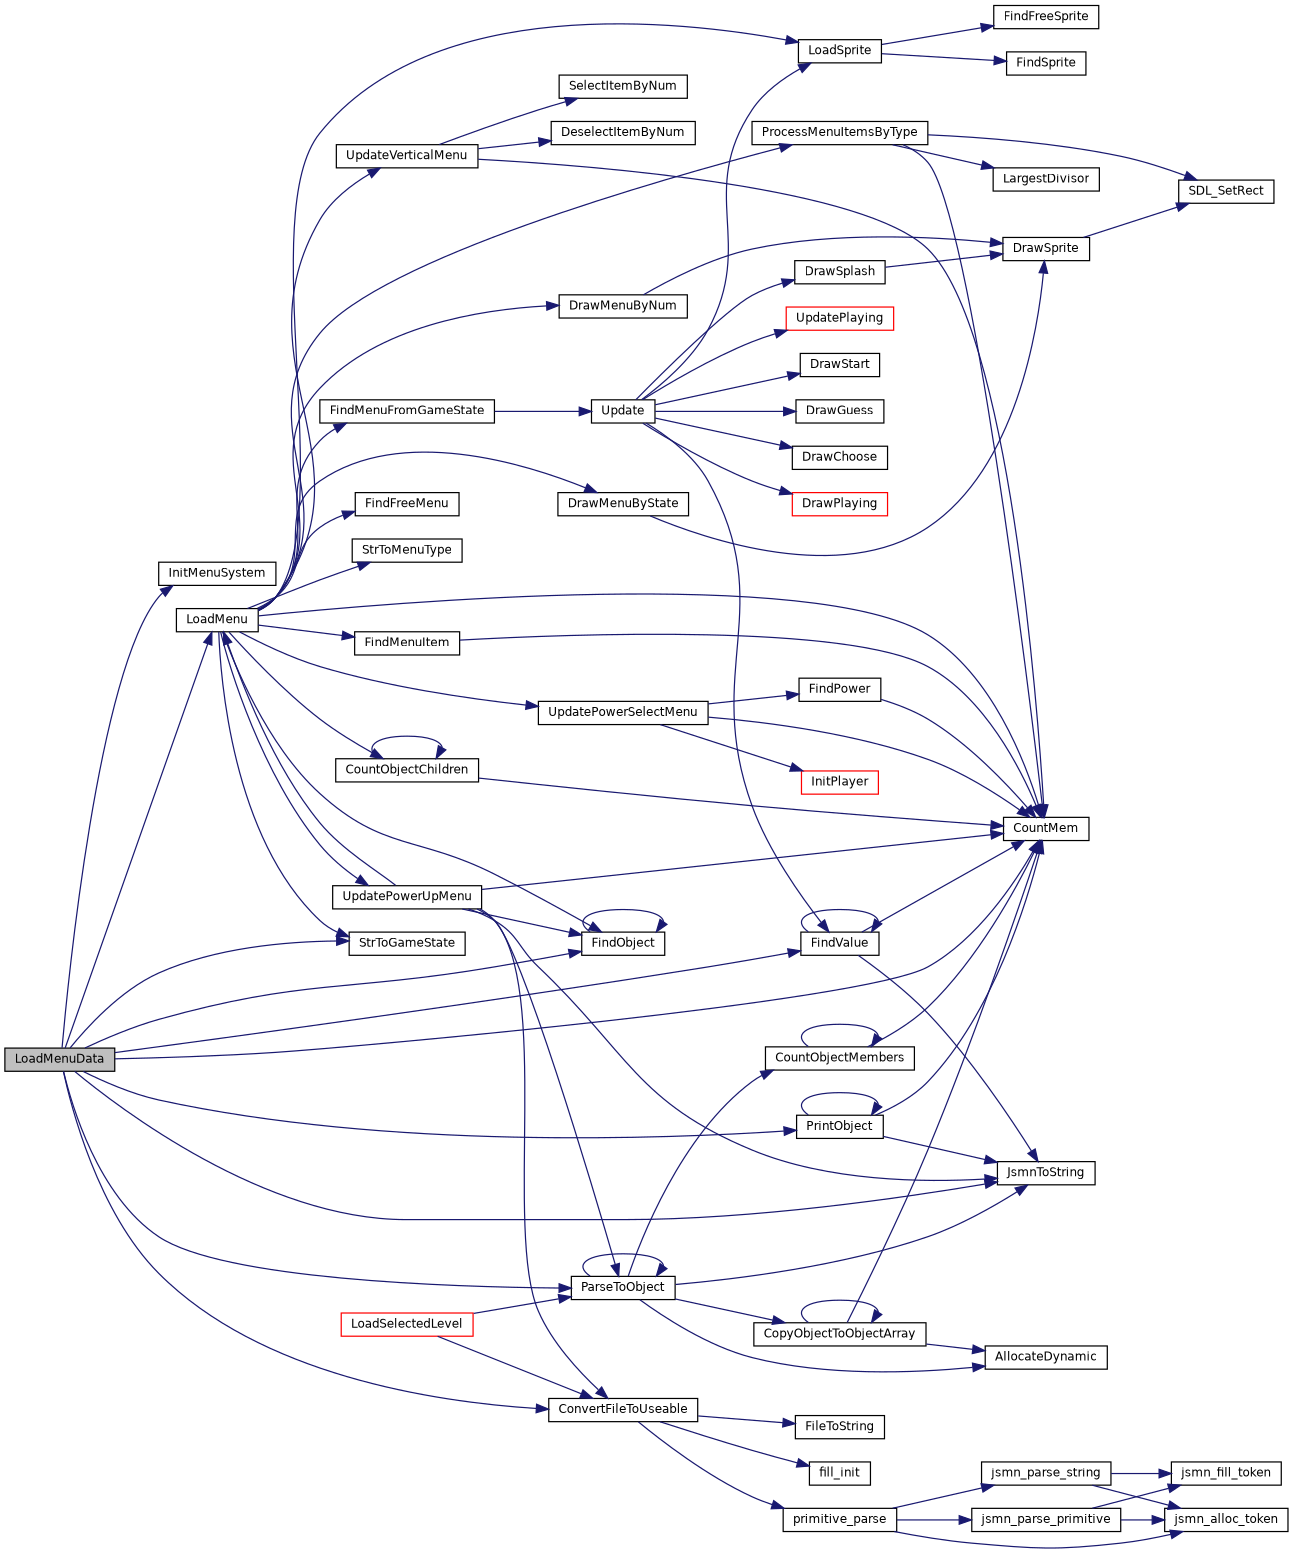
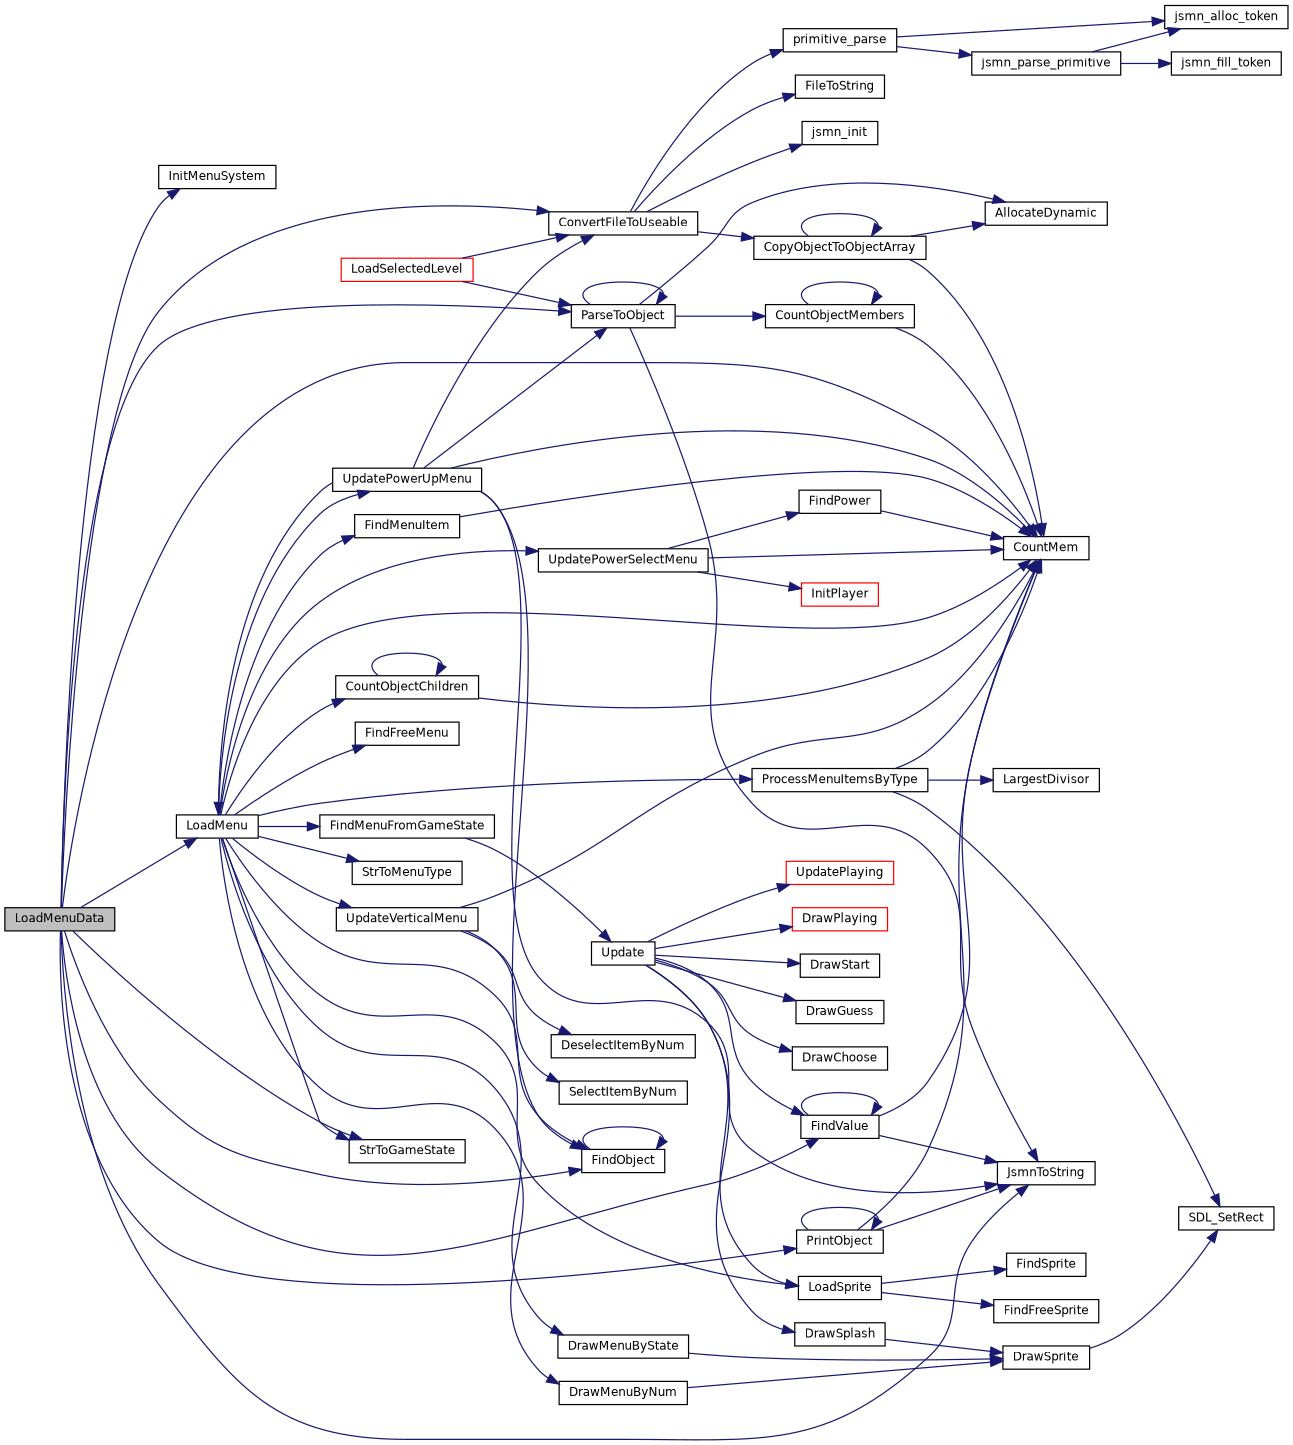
  digraph {
    rankdir=LR
    node [color=black fillcolor=white fontname=Helvetica fontsize=10 shape=record style=filled]
    edge [color=midnightblue fontname=Helvetica fontsize=10 labelfontname=Helvetica labelfontsize=10 style=solid]
    n1 [fillcolor=grey75 fontcolor=black height=0.2 label=LoadMenuData width=0.4]
    n2 [height=0.2 label=InitMenuSystem width=0.4]
    n3 [height=0.2 label=FindObject width=0.4]
    n4 [height=0.2 label=CountMem width=0.4]
    n5 [height=0.2 label=JsmnToString width=0.4]
    n6 [height=0.2 label=ConvertFileToUseable width=0.4]
    n7 [height=0.2 label=ParseToObject width=0.4]
    n8 [height=0.2 label=PrintObject width=0.4]
    n9 [height=0.2 label=FindValue width=0.4]
    n10 [height=0.2 label=LoadMenu width=0.4]
    n11 [height=0.2 label=StrToGameState width=0.4]
-   n12 [height=0.2 label=fill_init width=0.4]
+   n12 [height=0.2 label=jsmn_init width=0.4]
    n13 [height=0.2 label=FileToString width=0.4]
    n14 [height=0.2 label=primitive_parse width=0.4]
    n15 [height=0.2 label=CopyObjectToObjectArray width=0.4]
    n16 [height=0.2 label=AllocateDynamic width=0.4]
    n17 [height=0.2 label=CountObjectMembers width=0.4]
    n18 [height=0.2 label=FindFreeMenu width=0.4]
    n19 [height=0.2 label=LoadSprite width=0.4]
    n20 [height=0.2 label=CountObjectChildren width=0.4]
    n21 [height=0.2 label=FindMenuFromGameState width=0.4]
    n22 [height=0.2 label=FindMenuItem width=0.4]
    n23 [height=0.2 label=ProcessMenuItemsByType width=0.4]
    n24 [height=0.2 label=StrToMenuType width=0.4]
    n25 [height=0.2 label=UpdateVerticalMenu width=0.4]
    n26 [height=0.2 label=DrawMenuByNum width=0.4]
    n27 [height=0.2 label=UpdatePowerUpMenu width=0.4]
    n28 [height=0.2 label=DrawMenuByState width=0.4]
    n29 [height=0.2 label=UpdatePowerSelectMenu width=0.4]
    n30 [height=0.2 label=jsmn_alloc_token width=0.4]
-   n31 [height=0.2 label=jsmn_parse_string width=0.4]
    n32 [height=0.2 label=jsmn_parse_primitive width=0.4]
    n33 [height=0.2 label=jsmn_fill_token width=0.4]
    n34 [height=0.2 label=FindSprite width=0.4]
    n35 [height=0.2 label=FindFreeSprite width=0.4]
    n36 [height=0.2 label=Update width=0.4]
    n37 [height=0.2 label=SDL_SetRect width=0.4]
    n38 [height=0.2 label=LargestDivisor width=0.4]
    n39 [height=0.2 label=DeselectItemByNum width=0.4]
    n40 [height=0.2 label=SelectItemByNum width=0.4]
    n41 [height=0.2 label=DrawSprite width=0.4]
    n42 [height=0.2 label=FindPower width=0.4]
    n43 [color=red height=0.2 label=InitPlayer width=0.4]
    n44 [color=red height=0.2 label=UpdatePlaying width=0.4]
    n45 [height=0.2 label=DrawSplash width=0.4]
    n46 [height=0.2 label=DrawStart width=0.4]
    n47 [height=0.2 label=DrawGuess width=0.4]
    n48 [height=0.2 label=DrawChoose width=0.4]
    n49 [color=red height=0.2 label=DrawPlaying width=0.4]
    n50 [color=red height=0.2 label=LoadSelectedLevel width=0.4]
    n1 -> n2
    n1 -> n3
    n1 -> n4
    n1 -> n5
    n1 -> n6
    n1 -> n7
    n1 -> n8
    n1 -> n9
    n1 -> n10
    n1 -> n11
    n3 -> n3
    n6 -> n12
    n6 -> n13
    n6 -> n14
    n7 -> n5
    n7 -> n7
-   n7 -> n15
+   n6 -> n15
    n7 -> n16
    n7 -> n17
    n8 -> n4
    n8 -> n5
    n8 -> n8
    n9 -> n4
    n9 -> n5
    n9 -> n9
    n10 -> n3
    n10 -> n4
    n10 -> n11
    n10 -> n18
    n10 -> n19
    n10 -> n20
    n10 -> n21
    n10 -> n22
    n10 -> n23
    n10 -> n24
    n10 -> n25
    n10 -> n26
    n10 -> n27
    n10 -> n28
    n10 -> n29
    n14 -> n30
-   n14 -> n31
    n14 -> n32
    n15 -> n4
    n15 -> n15
    n15 -> n16
    n17 -> n4
    n17 -> n17
    n19 -> n34
    n19 -> n35
    n20 -> n4
    n20 -> n20
    n21 -> n36
    n22 -> n4
    n23 -> n4
    n23 -> n37
    n23 -> n38
    n25 -> n4
    n25 -> n39
    n25 -> n40
    n26 -> n41
    n27 -> n3
    n27 -> n4
    n27 -> n5
    n27 -> n6
    n27 -> n7
    n27 -> n10
    n28 -> n41
    n29 -> n4
    n29 -> n42
    n29 -> n43
-   n31 -> n30
-   n31 -> n33
    n32 -> n30
    n32 -> n33
    n36 -> n9
    n36 -> n19
    n36 -> n44
    n36 -> n45
    n36 -> n46
    n36 -> n47
    n36 -> n48
    n36 -> n49
    n41 -> n37
    n42 -> n4
    n45 -> n41
    n50 -> n6
    n50 -> n7
  }
